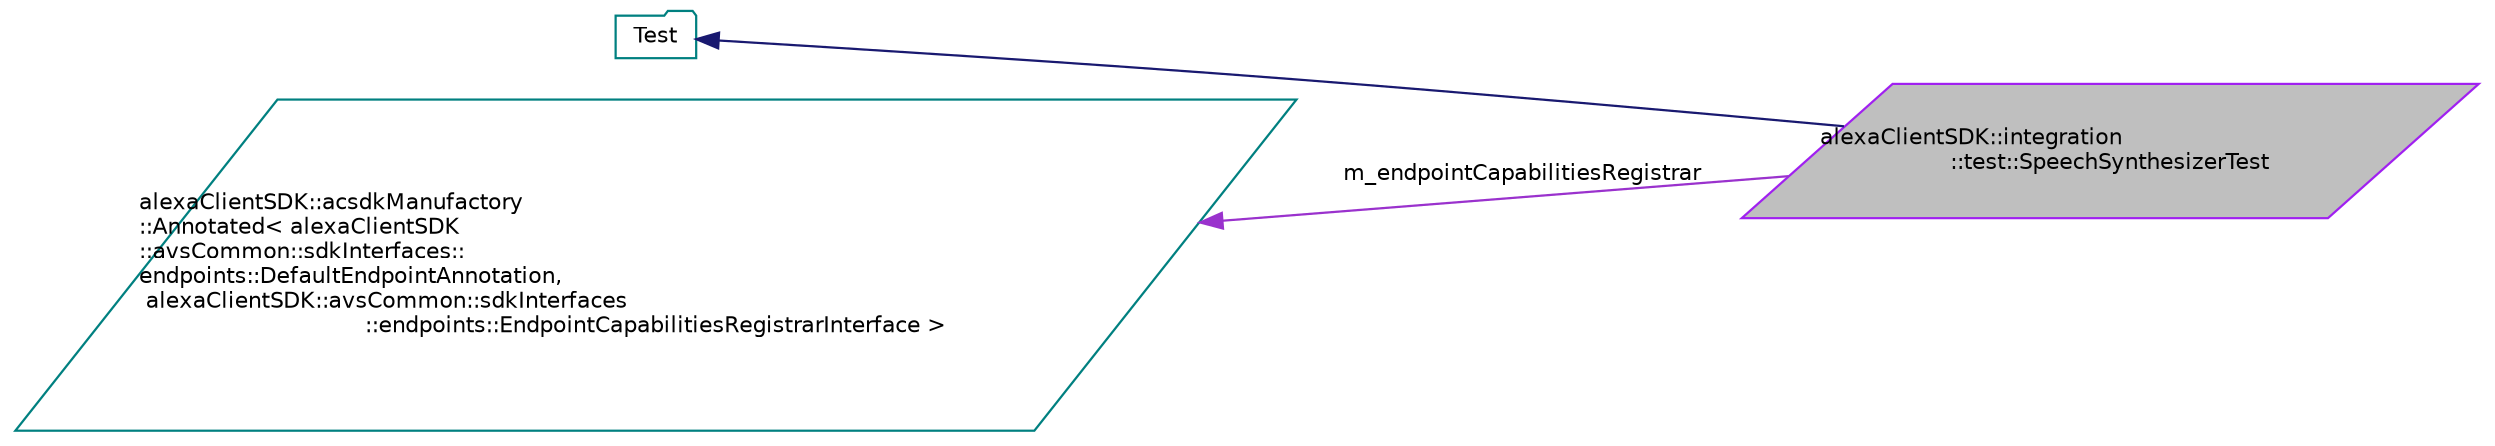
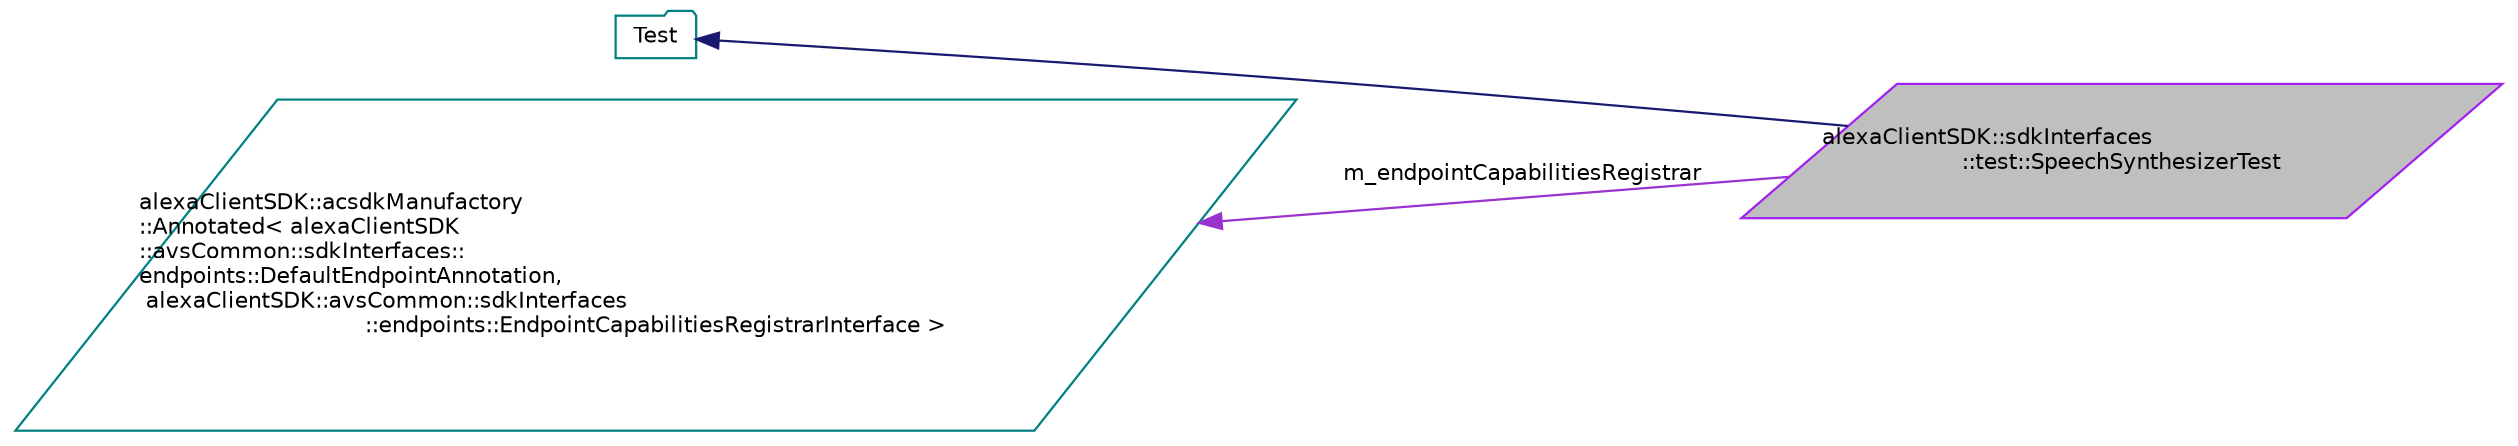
  digraph {
    rankdir=LR
    node [color=teal fillcolor=white fontname=Helvetica fontsize=10 shape=parallelogram style=filled]
    edge [dir=back fontname=Helvetica fontsize=10 labelfontname=Helvetica labelfontsize=10 style=solid]
-   n1 [color=purple fillcolor=grey75 fontcolor=black height=0.2 label="alexaClientSDK::integration\l::test::SpeechSynthesizerTest" width=0.4]
+   n1 [color=purple fillcolor=grey75 fontcolor=black height=0.2 label="alexaClientSDK::sdkInterfaces\l::test::SpeechSynthesizerTest" width=0.4]
    n2 [height=0.2 label=Test shape=folder width=0.4]
    n3 [height=0.2 label="alexaClientSDK::acsdkManufactory\l::Annotated\< alexaClientSDK\l::avsCommon::sdkInterfaces::\lendpoints::DefaultEndpointAnnotation,\l alexaClientSDK::avsCommon::sdkInterfaces\l::endpoints::EndpointCapabilitiesRegistrarInterface \>" width=0.4]
    n2 -> n1 [color=midnightblue]
    n3 -> n1 [color=darkorchid3 label=" m_endpointCapabilitiesRegistrar"]
  }
